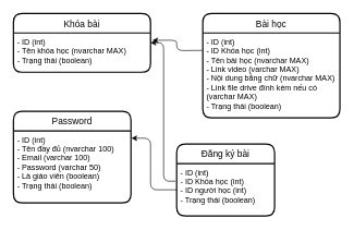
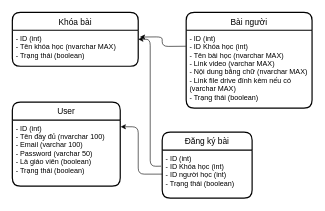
  <mxCell id="0" />
  <mxCell id="1" parent="0" />
- <mxCell id="2" value="Password" style="swimlane;childLayout=stackLayout;horizontal=1;startSize=30;horizontalStack=0;rounded=1;fontSize=14;fontStyle=0;strokeWidth=2;resizeParent=0;resizeLast=1;shadow=0;dashed=0;align=center;" vertex="1" parent="1"><mxGeometry x="20" y="170" width="180" height="140" as="geometry" /></mxCell>
+ <mxCell id="2" value="User" style="swimlane;childLayout=stackLayout;horizontal=1;startSize=30;horizontalStack=0;rounded=1;fontSize=14;fontStyle=0;strokeWidth=2;resizeParent=0;resizeLast=1;shadow=0;dashed=0;align=center;" vertex="1" parent="1"><mxGeometry x="20" y="170" width="180" height="140" as="geometry" /></mxCell>
  <mxCell id="3" value="- ID (int)&#10;- Tên đầy đủ (nvarchar 100)&#10;- Email (varchar 100)&#10;- Password (varchar 50)&#10;- Là giáo viên (boolean)&#10;- Trạng thái (boolean)" style="align=left;strokeColor=none;fillColor=none;spacingLeft=4;fontSize=12;verticalAlign=top;resizable=0;rotatable=0;part=1;" vertex="1" parent="2"><mxGeometry y="30" width="180" height="110" as="geometry" /></mxCell>
- <mxCell id="4" value="Bài học" style="swimlane;childLayout=stackLayout;horizontal=1;startSize=30;horizontalStack=0;rounded=1;fontSize=14;fontStyle=0;strokeWidth=2;resizeParent=0;resizeLast=1;shadow=0;dashed=0;align=center;" vertex="1" parent="1"><mxGeometry x="310" y="20" width="210" height="160" as="geometry" /></mxCell>
+ <mxCell id="4" value="Bài người" style="swimlane;childLayout=stackLayout;horizontal=1;startSize=30;horizontalStack=0;rounded=1;fontSize=14;fontStyle=0;strokeWidth=2;resizeParent=0;resizeLast=1;shadow=0;dashed=0;align=center;" vertex="1" parent="1"><mxGeometry x="310" y="20" width="210" height="160" as="geometry" /></mxCell>
  <mxCell id="5" value="- ID (int)&#10;- ID Khóa học (int)&#10;- Tên bài học (nvarchar MAX)&#10;- Link video (varchar MAX)&#10;- Nội dung bằng chữ (nvarchar MAX)&#10;- Link file drive đính kèm nếu có&#10;(varchar MAX)&#10;- Trạng thái (boolean)" style="align=left;strokeColor=none;fillColor=none;spacingLeft=4;fontSize=12;verticalAlign=top;resizable=0;rotatable=0;part=1;" vertex="1" parent="4"><mxGeometry y="30" width="210" height="130" as="geometry" /></mxCell>
  <mxCell id="6" value="Khóa bài" style="swimlane;childLayout=stackLayout;horizontal=1;startSize=30;horizontalStack=0;rounded=1;fontSize=14;fontStyle=0;strokeWidth=2;resizeParent=0;resizeLast=1;shadow=0;dashed=0;align=center;" vertex="1" parent="1"><mxGeometry x="20" y="20" width="210" height="90" as="geometry" /></mxCell>
  <mxCell id="7" value="- ID (int)&#10;- Tên khóa học (nvarchar MAX)&#10;- Trạng thái (boolean)" style="align=left;strokeColor=none;fillColor=none;spacingLeft=4;fontSize=12;verticalAlign=top;resizable=0;rotatable=0;part=1;" vertex="1" parent="6"><mxGeometry y="30" width="210" height="60" as="geometry" /></mxCell>
  <mxCell id="8" value="Đăng ký bài" style="swimlane;childLayout=stackLayout;horizontal=1;startSize=30;horizontalStack=0;rounded=1;fontSize=14;fontStyle=0;strokeWidth=2;resizeParent=0;resizeLast=1;shadow=0;dashed=0;align=center;" vertex="1" parent="1"><mxGeometry x="270" y="220" width="150" height="110" as="geometry" /></mxCell>
  <mxCell id="9" value="- ID (int)&#10;- ID Khóa học (int)&#10;- ID người học (int)&#10;- Trạng thái (boolean)" style="align=left;strokeColor=none;fillColor=none;spacingLeft=4;fontSize=12;verticalAlign=top;resizable=0;rotatable=0;part=1;" vertex="1" parent="8"><mxGeometry y="30" width="150" height="80" as="geometry" /></mxCell>
  <mxCell id="10" value="" style="endArrow=classic;html=1;exitX=-0.003;exitY=0.205;exitDx=0;exitDy=0;exitPerimeter=0;entryX=1.013;entryY=0.188;entryDx=0;entryDy=0;entryPerimeter=0;" edge="1" parent="1" source="5" target="7"><mxGeometry width="50" height="50" relative="1" as="geometry"><mxPoint x="250" y="100" as="sourcePoint" /><mxPoint x="300" y="50" as="targetPoint" /><Array as="points"><mxPoint x="270" y="77" /><mxPoint x="270" y="61" /></Array></mxGeometry></mxCell>
  <mxCell id="11" value="" style="endArrow=classic;html=1;exitX=-0.012;exitY=0.334;exitDx=0;exitDy=0;exitPerimeter=0;entryX=1;entryY=0.25;entryDx=0;entryDy=0;" edge="1" parent="1" source="9" target="7"><mxGeometry width="50" height="50" relative="1" as="geometry"><mxPoint x="210" y="190" as="sourcePoint" /><mxPoint x="260" y="140" as="targetPoint" /><Array as="points"><mxPoint x="250" y="277" /><mxPoint x="250" y="65" /></Array></mxGeometry></mxCell>
  <mxCell id="12" value="" style="endArrow=classic;html=1;exitX=0;exitY=0.5;exitDx=0;exitDy=0;entryX=1.004;entryY=0.1;entryDx=0;entryDy=0;entryPerimeter=0;" edge="1" parent="1" source="9" target="3"><mxGeometry width="50" height="50" relative="1" as="geometry"><mxPoint x="210" y="370" as="sourcePoint" /><mxPoint x="260" y="320" as="targetPoint" /><Array as="points"><mxPoint x="230" y="290" /><mxPoint x="230" y="211" /></Array></mxGeometry></mxCell>
